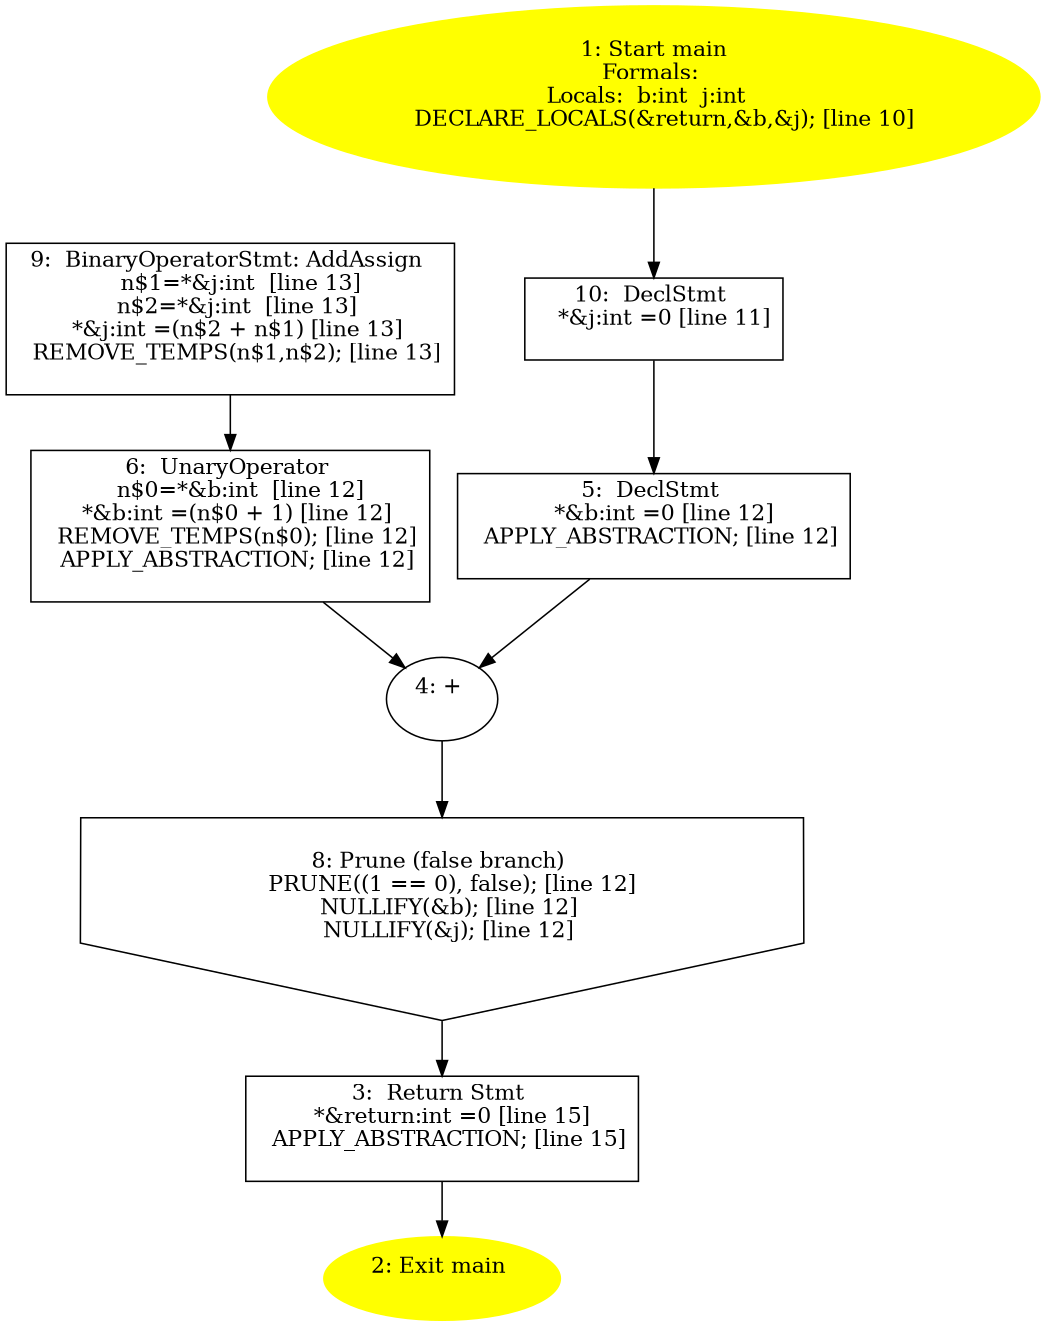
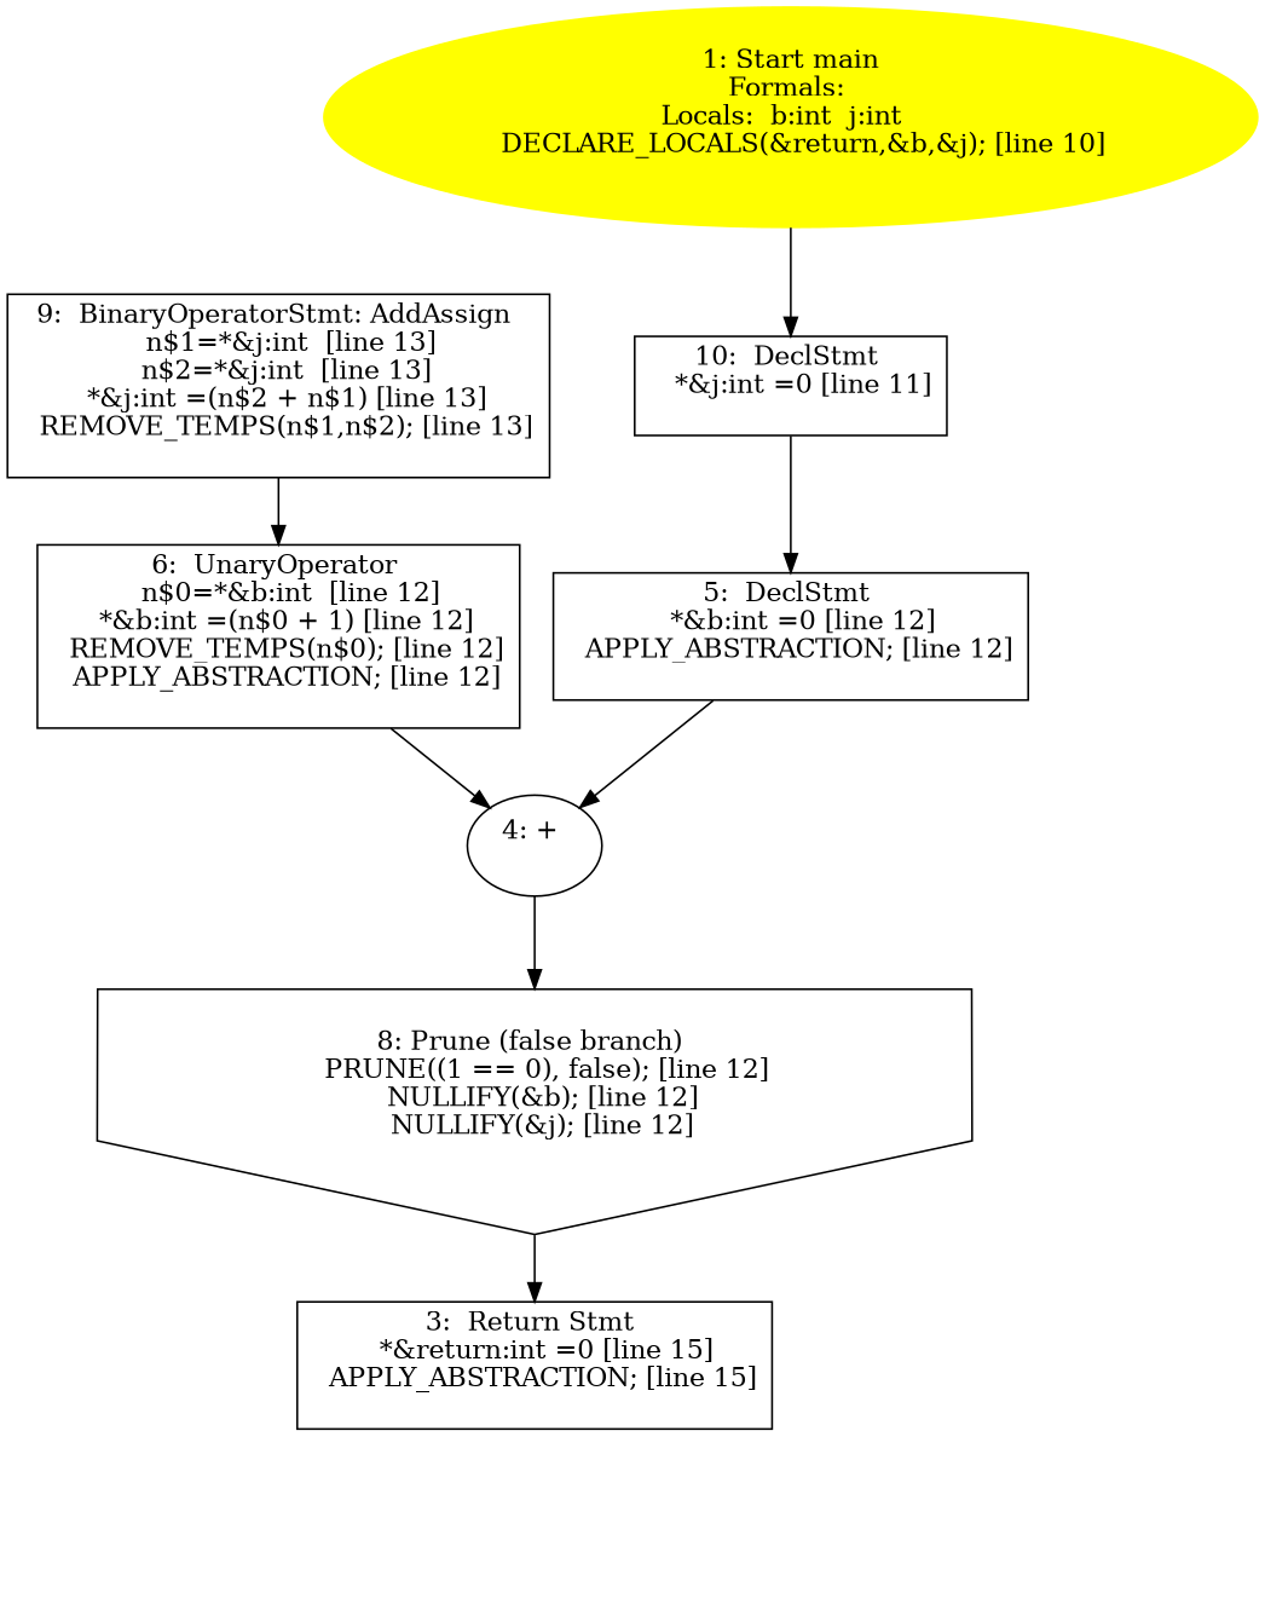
  digraph {
    node [shape=box]
    n1 [label="10:  DeclStmt \n   *&j:int =0 [line 11]\n "]
    n2 [label="5:  DeclStmt \n   *&b:int =0 [line 12]\n  APPLY_ABSTRACTION; [line 12]\n "]
    n3 [label="4: + \n  " shape=""]
    n4 [label="8: Prune (false branch) \n   PRUNE((1 == 0), false); [line 12]\n  NULLIFY(&b); [line 12]\n  NULLIFY(&j); [line 12]\n " shape=invhouse]
    n5 [label="9:  BinaryOperatorStmt: AddAssign \n   n$1=*&j:int  [line 13]\n  n$2=*&j:int  [line 13]\n  *&j:int =(n$2 + n$1) [line 13]\n  REMOVE_TEMPS(n$1,n$2); [line 13]\n "]
    n6 [label="6:  UnaryOperator \n   n$0=*&b:int  [line 12]\n  *&b:int =(n$0 + 1) [line 12]\n  REMOVE_TEMPS(n$0); [line 12]\n  APPLY_ABSTRACTION; [line 12]\n "]
    n7 [label="3:  Return Stmt \n   *&return:int =0 [line 15]\n  APPLY_ABSTRACTION; [line 15]\n "]
-   n8 [color=yellow label="2: Exit main \n  " style=filled shape=""]
    n9 [color=yellow label="1: Start main\nFormals: \nLocals:  b:int  j:int  \n   DECLARE_LOCALS(&return,&b,&j); [line 10]\n " style=filled shape=""]
    n1 -> n2
    n2 -> n3
    n3 -> n4
    n4 -> n7
    n5 -> n6
    n6 -> n3
-   n7 -> n8
    n9 -> n1
  }
